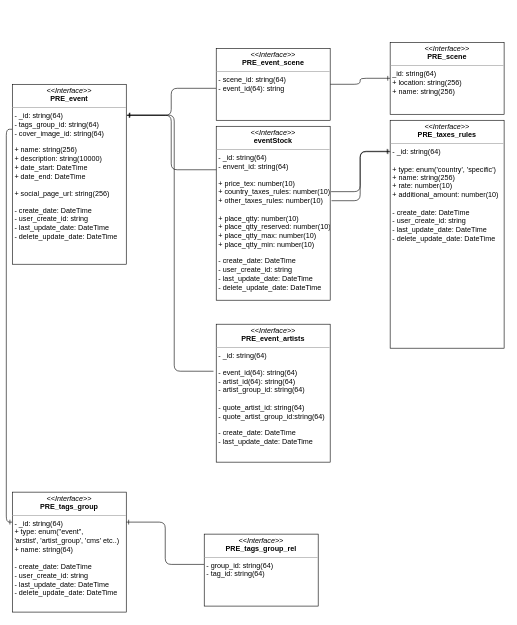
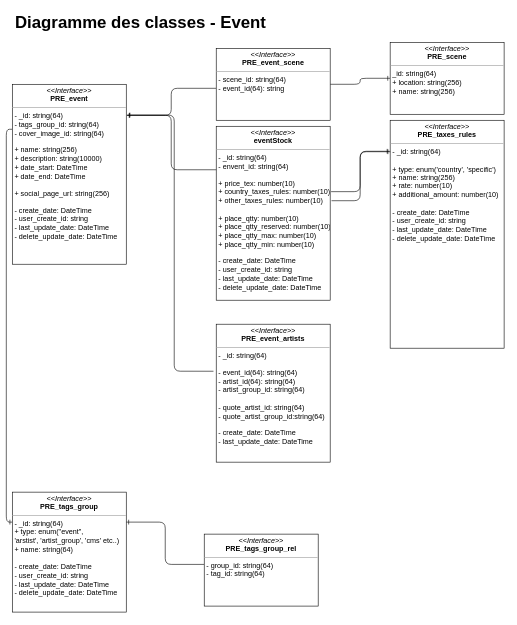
  <mxCell id="0" />
  <mxCell id="1" parent="0" />
  <mxCell id="2" style="edgeStyle=orthogonalEdgeStyle;html=1;exitX=0;exitY=0.25;exitDx=0;exitDy=0;fontSize=28;endArrow=ERone;endFill=0;entryX=0;entryY=0.25;entryDx=0;entryDy=0;" edge="1" parent="1" source="3" target="15"><mxGeometry relative="1" as="geometry"><mxPoint x="-80" y="900" as="targetPoint" /></mxGeometry></mxCell>
  <mxCell id="3" value="&lt;p style=&quot;margin:0px;margin-top:4px;text-align:center;&quot;&gt;&lt;i&gt;&amp;lt;&amp;lt;Interface&amp;gt;&amp;gt;&lt;/i&gt;&lt;br&gt;&lt;b&gt;PRE_event&lt;/b&gt;&lt;/p&gt;&lt;hr size=&quot;1&quot;&gt;&lt;p style=&quot;margin:0px;margin-left:4px;&quot;&gt;- _id: string(64)&lt;/p&gt;&lt;p style=&quot;margin: 0px 0px 0px 4px;&quot;&gt;- tags_group_id: string(64)&lt;/p&gt;&lt;p style=&quot;margin: 0px 0px 0px 4px;&quot;&gt;&lt;span style=&quot;background-color: initial;&quot;&gt;- cover_image_id: string(64)&lt;/span&gt;&lt;br&gt;&lt;/p&gt;&lt;p style=&quot;margin:0px;margin-left:4px;&quot;&gt;&lt;br&gt;&lt;/p&gt;&lt;p style=&quot;margin:0px;margin-left:4px;&quot;&gt;+ name: string(256)&lt;/p&gt;&lt;p style=&quot;margin:0px;margin-left:4px;&quot;&gt;+ description: string(10000)&lt;/p&gt;&lt;p style=&quot;margin:0px;margin-left:4px;&quot;&gt;+ date_start: DateTime&lt;/p&gt;&lt;p style=&quot;margin:0px;margin-left:4px;&quot;&gt;+ date_end: DateTime&lt;/p&gt;&lt;p style=&quot;margin:0px;margin-left:4px;&quot;&gt;&lt;br&gt;&lt;/p&gt;&lt;p style=&quot;margin:0px;margin-left:4px;&quot;&gt;+ social_page_url: string(256)&lt;br&gt;&lt;/p&gt;&lt;p style=&quot;margin:0px;margin-left:4px;&quot;&gt;&lt;br&gt;&lt;/p&gt;&lt;p style=&quot;margin:0px;margin-left:4px;&quot;&gt;- create_date: DateTime&lt;/p&gt;&lt;p style=&quot;margin:0px;margin-left:4px;&quot;&gt;- user_create_id: string&lt;/p&gt;&lt;p style=&quot;margin:0px;margin-left:4px;&quot;&gt;- last_update_date: DateTime&lt;/p&gt;&lt;p style=&quot;margin:0px;margin-left:4px;&quot;&gt;- delete_update_date: DateTime&lt;/p&gt;&lt;p style=&quot;margin:0px;margin-left:4px;&quot;&gt;&lt;br&gt;&lt;/p&gt;" style="verticalAlign=top;align=left;overflow=fill;fontSize=12;fontFamily=Helvetica;html=1;" vertex="1" parent="1"><mxGeometry x="20" y="140" width="190" height="300" as="geometry" /></mxCell>
  <mxCell id="4" style="edgeStyle=orthogonalEdgeStyle;html=1;exitX=1.008;exitY=0.376;exitDx=0;exitDy=0;entryX=-0.005;entryY=0.136;entryDx=0;entryDy=0;entryPerimeter=0;fontSize=28;endArrow=ERone;endFill=0;exitPerimeter=0;" edge="1" parent="1" source="5" target="9"><mxGeometry relative="1" as="geometry" /></mxCell>
  <mxCell id="5" value="&lt;p style=&quot;margin:0px;margin-top:4px;text-align:center;&quot;&gt;&lt;i&gt;&amp;lt;&amp;lt;Interface&amp;gt;&amp;gt;&lt;/i&gt;&lt;br&gt;&lt;b&gt;eventStock&lt;/b&gt;&lt;/p&gt;&lt;hr size=&quot;1&quot;&gt;&lt;p style=&quot;margin:0px;margin-left:4px;&quot;&gt;- _id: string(64)&lt;/p&gt;&lt;p style=&quot;margin:0px;margin-left:4px;&quot;&gt;- envent_id: string(64)&lt;/p&gt;&lt;p style=&quot;margin: 0px 0px 0px 4px;&quot;&gt;&lt;br&gt;&lt;/p&gt;&lt;p style=&quot;margin: 0px 0px 0px 4px;&quot;&gt;+ price_tex: number(10)&lt;/p&gt;&lt;p style=&quot;margin: 0px 0px 0px 4px;&quot;&gt;+ country_taxes_rules: number(10)&lt;/p&gt;&lt;p style=&quot;margin: 0px 0px 0px 4px;&quot;&gt;+ other_taxes_rules: number(10)&lt;/p&gt;&lt;p style=&quot;margin: 0px 0px 0px 4px;&quot;&gt;&lt;br&gt;&lt;/p&gt;&lt;p style=&quot;margin:0px;margin-left:4px;&quot;&gt;+ place_qtty: number(10)&lt;/p&gt;&lt;p style=&quot;margin:0px;margin-left:4px;&quot;&gt;+ place_qtty_reserved: number(10)&lt;/p&gt;&lt;p style=&quot;margin:0px;margin-left:4px;&quot;&gt;+ place_qtty_max: number(10)&lt;/p&gt;&lt;p style=&quot;margin:0px;margin-left:4px;&quot;&gt;+ place_qtty_min: number(10)&lt;span style=&quot;background-color: initial;&quot;&gt;&amp;nbsp;&lt;/span&gt;&lt;/p&gt;&lt;p style=&quot;margin:0px;margin-left:4px;&quot;&gt;&lt;br&gt;&lt;/p&gt;&lt;p style=&quot;margin: 0px 0px 0px 4px;&quot;&gt;- create_date: DateTime&lt;/p&gt;&lt;p style=&quot;margin: 0px 0px 0px 4px;&quot;&gt;- user_create_id: string&lt;/p&gt;&lt;p style=&quot;margin: 0px 0px 0px 4px;&quot;&gt;- last_update_date: DateTime&lt;/p&gt;&lt;p style=&quot;margin: 0px 0px 0px 4px;&quot;&gt;- delete_update_date: DateTime&lt;/p&gt;" style="verticalAlign=top;align=left;overflow=fill;fontSize=12;fontFamily=Helvetica;html=1;" vertex="1" parent="1"><mxGeometry x="360" y="210" width="190" height="290" as="geometry" /></mxCell>
  <mxCell id="6" style="edgeStyle=orthogonalEdgeStyle;html=1;fontSize=28;endArrow=ERone;endFill=0;entryX=1.008;entryY=0.172;entryDx=0;entryDy=0;entryPerimeter=0;exitX=0;exitY=0.25;exitDx=0;exitDy=0;" edge="1" parent="1" source="5" target="3"><mxGeometry relative="1" as="geometry"><mxPoint x="700" y="360" as="sourcePoint" /><mxPoint x="312" y="320" as="targetPoint" /></mxGeometry></mxCell>
  <mxCell id="7" style="edgeStyle=orthogonalEdgeStyle;html=1;exitX=-0.024;exitY=0.341;exitDx=0;exitDy=0;entryX=1.011;entryY=0.171;entryDx=0;entryDy=0;entryPerimeter=0;fontSize=28;endArrow=ERone;endFill=0;exitPerimeter=0;" edge="1" parent="1" source="8" target="3"><mxGeometry relative="1" as="geometry"><Array as="points"><mxPoint x="290" y="618" /><mxPoint x="290" y="191" /></Array></mxGeometry></mxCell>
  <mxCell id="8" value="&lt;p style=&quot;margin:0px;margin-top:4px;text-align:center;&quot;&gt;&lt;i&gt;&amp;lt;&amp;lt;Interface&amp;gt;&amp;gt;&lt;/i&gt;&lt;br&gt;&lt;b&gt;PRE_event_artists&lt;/b&gt;&lt;/p&gt;&lt;hr size=&quot;1&quot;&gt;&lt;p style=&quot;margin:0px;margin-left:4px;&quot;&gt;- _id: string(64)&lt;/p&gt;&lt;p style=&quot;margin:0px;margin-left:4px;&quot;&gt;&lt;br&gt;- event_id(64): string(64)&lt;/p&gt;&lt;p style=&quot;margin:0px;margin-left:4px;&quot;&gt;- artist_id(64): string(64)&lt;/p&gt;&lt;p style=&quot;margin:0px;margin-left:4px;&quot;&gt;- artist_group_id: string(64)&lt;/p&gt;&lt;p style=&quot;margin:0px;margin-left:4px;&quot;&gt;&lt;br&gt;&lt;/p&gt;&lt;p style=&quot;margin:0px;margin-left:4px;&quot;&gt;- quote_artist_id: string(64)&lt;/p&gt;&lt;p style=&quot;margin:0px;margin-left:4px;&quot;&gt;- quote_artist_group_id:string(64)&lt;/p&gt;&lt;p style=&quot;margin:0px;margin-left:4px;&quot;&gt;&lt;br&gt;&lt;/p&gt;&lt;p style=&quot;margin:0px;margin-left:4px;&quot;&gt;- create_date: DateTime&lt;/p&gt;&lt;p style=&quot;margin:0px;margin-left:4px;&quot;&gt;- last_update_date: DateTime&lt;/p&gt;&lt;p style=&quot;margin:0px;margin-left:4px;&quot;&gt;&lt;br&gt;&lt;/p&gt;" style="verticalAlign=top;align=left;overflow=fill;fontSize=12;fontFamily=Helvetica;html=1;" vertex="1" parent="1"><mxGeometry x="360" y="540" width="190" height="230" as="geometry" /></mxCell>
  <mxCell id="9" value="&lt;p style=&quot;margin:0px;margin-top:4px;text-align:center;&quot;&gt;&lt;i&gt;&amp;lt;&amp;lt;Interface&amp;gt;&amp;gt;&lt;/i&gt;&lt;br&gt;&lt;b&gt;PRE_taxes_rules&lt;/b&gt;&lt;/p&gt;&lt;hr size=&quot;1&quot;&gt;&lt;p style=&quot;margin:0px;margin-left:4px;&quot;&gt;- _id: string(64)&lt;/p&gt;&lt;p style=&quot;margin:0px;margin-left:4px;&quot;&gt;&lt;br&gt;&lt;/p&gt;&lt;p style=&quot;margin:0px;margin-left:4px;&quot;&gt;+ type: enum('country', 'specific')&lt;br&gt;+ name: string(256)&lt;/p&gt;&lt;p style=&quot;margin:0px;margin-left:4px;&quot;&gt;+ rate: number(10)&lt;/p&gt;&lt;p style=&quot;margin:0px;margin-left:4px;&quot;&gt;+ additional_amount: number(10)&lt;/p&gt;&lt;p style=&quot;margin:0px;margin-left:4px;&quot;&gt;&lt;br&gt;&lt;/p&gt;&lt;p style=&quot;margin: 0px 0px 0px 4px;&quot;&gt;- create_date: DateTime&lt;/p&gt;&lt;p style=&quot;margin: 0px 0px 0px 4px;&quot;&gt;- user_create_id: string&lt;/p&gt;&lt;p style=&quot;margin: 0px 0px 0px 4px;&quot;&gt;- last_update_date: DateTime&lt;/p&gt;&lt;p style=&quot;margin: 0px 0px 0px 4px;&quot;&gt;- delete_update_date: DateTime&lt;/p&gt;&lt;p style=&quot;margin:0px;margin-left:4px;&quot;&gt;&lt;br&gt;&lt;/p&gt;" style="verticalAlign=top;align=left;overflow=fill;fontSize=12;fontFamily=Helvetica;html=1;" vertex="1" parent="1"><mxGeometry x="650" y="200" width="190" height="380" as="geometry" /></mxCell>
  <mxCell id="10" style="edgeStyle=orthogonalEdgeStyle;html=1;exitX=1;exitY=0.5;exitDx=0;exitDy=0;entryX=0;entryY=0.5;entryDx=0;entryDy=0;fontSize=28;endArrow=ERone;endFill=0;" edge="1" parent="1" source="12" target="17"><mxGeometry relative="1" as="geometry" /></mxCell>
  <mxCell id="11" style="edgeStyle=orthogonalEdgeStyle;html=1;exitX=-0.002;exitY=0.556;exitDx=0;exitDy=0;fontSize=28;endArrow=ERone;endFill=0;entryX=1.005;entryY=0.173;entryDx=0;entryDy=0;entryPerimeter=0;exitPerimeter=0;" edge="1" parent="1" source="12" target="3"><mxGeometry relative="1" as="geometry"><mxPoint x="380" y="250" as="targetPoint" /></mxGeometry></mxCell>
  <mxCell id="12" value="&lt;p style=&quot;margin:0px;margin-top:4px;text-align:center;&quot;&gt;&lt;i&gt;&amp;lt;&amp;lt;Interface&amp;gt;&amp;gt;&lt;/i&gt;&lt;br&gt;&lt;b&gt;PRE_event_scene&lt;/b&gt;&lt;/p&gt;&lt;hr size=&quot;1&quot;&gt;&lt;p style=&quot;margin:0px;margin-left:4px;&quot;&gt;- scene_id: string(64)&lt;/p&gt;&lt;p style=&quot;margin:0px;margin-left:4px;&quot;&gt;- event_id(64): string&lt;br&gt;&lt;/p&gt;&lt;p style=&quot;margin:0px;margin-left:4px;&quot;&gt;&lt;br&gt;&lt;/p&gt;&lt;p style=&quot;margin:0px;margin-left:4px;&quot;&gt;&amp;nbsp;&lt;/p&gt;" style="verticalAlign=top;align=left;overflow=fill;fontSize=12;fontFamily=Helvetica;html=1;" vertex="1" parent="1"><mxGeometry x="360" y="80" width="190" height="120" as="geometry" /></mxCell>
+ <mxCell id="13" value="Diagramme des classes - Event" style="text;align=left;fontStyle=1;verticalAlign=middle;spacingLeft=3;spacingRight=3;strokeColor=none;rotatable=0;points=[[0,0.5],[1,0.5]];portConstraint=eastwest;fontSize=28;" vertex="1" parent="1"><mxGeometry x="20" y="20" width="820" height="26" as="geometry" /></mxCell>
  <mxCell id="14" style="edgeStyle=orthogonalEdgeStyle;html=1;exitX=-0.002;exitY=0.421;exitDx=0;exitDy=0;fontSize=28;endArrow=ERone;endFill=0;exitPerimeter=0;entryX=1;entryY=0.25;entryDx=0;entryDy=0;" edge="1" parent="1" source="16" target="15"><mxGeometry relative="1" as="geometry" /></mxCell>
  <mxCell id="15" value="&lt;p style=&quot;margin:0px;margin-top:4px;text-align:center;&quot;&gt;&lt;i&gt;&amp;lt;&amp;lt;Interface&amp;gt;&amp;gt;&lt;/i&gt;&lt;br&gt;&lt;b&gt;PRE_tags_group&lt;/b&gt;&lt;/p&gt;&lt;hr size=&quot;1&quot;&gt;&lt;p style=&quot;margin:0px;margin-left:4px;&quot;&gt;- _id: string(64)&lt;/p&gt;&lt;p style=&quot;margin:0px;margin-left:4px;&quot;&gt;+ type: enum(&quot;event&quot;,&amp;nbsp;&lt;/p&gt;&lt;p style=&quot;margin:0px;margin-left:4px;&quot;&gt;'arstist', 'artist_group', 'cms' etc..)&lt;/p&gt;&lt;p style=&quot;margin:0px;margin-left:4px;&quot;&gt;+ name: string(64)&lt;/p&gt;&lt;p style=&quot;margin:0px;margin-left:4px;&quot;&gt;&lt;br&gt;&lt;/p&gt;&lt;p style=&quot;margin: 0px 0px 0px 4px;&quot;&gt;- create_date: DateTime&lt;/p&gt;&lt;p style=&quot;margin: 0px 0px 0px 4px;&quot;&gt;- user_create_id: string&lt;/p&gt;&lt;p style=&quot;margin: 0px 0px 0px 4px;&quot;&gt;- last_update_date: DateTime&lt;/p&gt;&lt;p style=&quot;margin: 0px 0px 0px 4px;&quot;&gt;- delete_update_date: DateTime&lt;/p&gt;&lt;p style=&quot;margin:0px;margin-left:4px;&quot;&gt;&lt;br&gt;&lt;/p&gt;" style="verticalAlign=top;align=left;overflow=fill;fontSize=12;fontFamily=Helvetica;html=1;" vertex="1" parent="1"><mxGeometry x="20" y="820" width="190" height="200" as="geometry" /></mxCell>
  <mxCell id="16" value="&lt;p style=&quot;margin:0px;margin-top:4px;text-align:center;&quot;&gt;&lt;i&gt;&amp;lt;&amp;lt;Interface&amp;gt;&amp;gt;&lt;/i&gt;&lt;br&gt;&lt;b&gt;PRE_tags_group_rel&lt;/b&gt;&lt;/p&gt;&lt;hr size=&quot;1&quot;&gt;&lt;p style=&quot;margin:0px;margin-left:4px;&quot;&gt;- group_id: string(64)&lt;/p&gt;&lt;p style=&quot;margin:0px;margin-left:4px;&quot;&gt;- tag_id: string(64)&lt;/p&gt;" style="verticalAlign=top;align=left;overflow=fill;fontSize=12;fontFamily=Helvetica;html=1;" vertex="1" parent="1"><mxGeometry x="340" y="890" width="190" height="120" as="geometry" /></mxCell>
  <mxCell id="17" value="&lt;p style=&quot;margin:0px;margin-top:4px;text-align:center;&quot;&gt;&lt;i&gt;&amp;lt;&amp;lt;Interface&amp;gt;&amp;gt;&lt;/i&gt;&lt;br&gt;&lt;b&gt;PRE_scene&lt;/b&gt;&lt;/p&gt;&lt;hr size=&quot;1&quot;&gt;&lt;p style=&quot;margin: 0px 0px 0px 4px;&quot;&gt;_id: string(64)&lt;/p&gt;&lt;p style=&quot;margin: 0px 0px 0px 4px;&quot;&gt;+ location: string(256)&lt;/p&gt;&lt;p style=&quot;margin: 0px 0px 0px 4px;&quot;&gt;+ name: string(256)&lt;/p&gt;&lt;p style=&quot;margin:0px;margin-left:4px;&quot;&gt;&lt;br&gt;&lt;/p&gt;&lt;p style=&quot;margin:0px;margin-left:4px;&quot;&gt;&amp;nbsp;&lt;/p&gt;" style="verticalAlign=top;align=left;overflow=fill;fontSize=12;fontFamily=Helvetica;html=1;" vertex="1" parent="1"><mxGeometry x="650" y="70" width="190" height="120" as="geometry" /></mxCell>
  <mxCell id="18" style="edgeStyle=orthogonalEdgeStyle;html=1;exitX=1.012;exitY=0.428;exitDx=0;exitDy=0;fontSize=28;endArrow=ERone;endFill=0;exitPerimeter=0;entryX=0.001;entryY=0.138;entryDx=0;entryDy=0;entryPerimeter=0;" edge="1" parent="1" source="5" target="9"><mxGeometry relative="1" as="geometry"><mxPoint x="611.52" y="349.04" as="sourcePoint" /><mxPoint x="1020" y="280" as="targetPoint" /></mxGeometry></mxCell>
